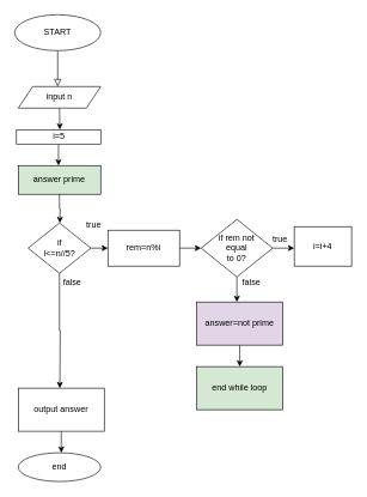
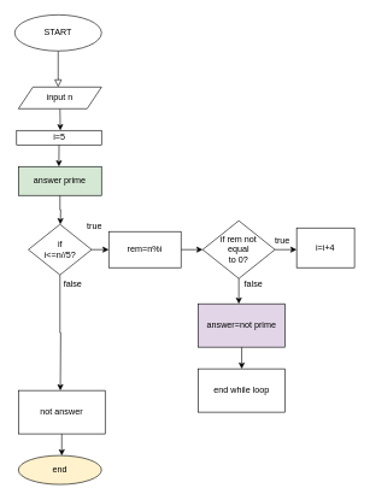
  <mxCell id="0" />
  <mxCell id="1" parent="0" />
  <mxCell id="2" value="" style="rounded=0;html=1;jettySize=auto;orthogonalLoop=1;fontSize=11;endArrow=block;endFill=0;endSize=8;strokeWidth=1;shadow=0;labelBackgroundColor=none;edgeStyle=orthogonalEdgeStyle;" edge="1" parent="1"><mxGeometry relative="1" as="geometry"><mxPoint x="80" y="70" as="sourcePoint" /><mxPoint x="80" y="120" as="targetPoint" /></mxGeometry></mxCell>
  <mxCell id="3" value="START" style="ellipse;whiteSpace=wrap;html=1;" vertex="1" parent="1"><mxGeometry x="20" y="20" width="120" height="50" as="geometry" /></mxCell>
  <mxCell id="4" style="edgeStyle=orthogonalEdgeStyle;rounded=0;orthogonalLoop=1;jettySize=auto;html=1;exitX=0.5;exitY=1;exitDx=0;exitDy=0;" edge="1" parent="1" source="5"><mxGeometry relative="1" as="geometry"><mxPoint x="83" y="180" as="targetPoint" /></mxGeometry></mxCell>
  <mxCell id="5" value="input n" style="shape=parallelogram;perimeter=parallelogramPerimeter;whiteSpace=wrap;html=1;fixedSize=1;" vertex="1" parent="1"><mxGeometry x="25" y="120" width="115" height="30" as="geometry" /></mxCell>
  <mxCell id="6" style="edgeStyle=orthogonalEdgeStyle;rounded=0;orthogonalLoop=1;jettySize=auto;html=1;exitX=0.5;exitY=1;exitDx=0;exitDy=0;" edge="1" parent="1" source="7"><mxGeometry relative="1" as="geometry"><mxPoint x="81" y="230" as="targetPoint" /></mxGeometry></mxCell>
  <mxCell id="7" value="i=5" style="rounded=0;whiteSpace=wrap;html=1;" vertex="1" parent="1"><mxGeometry x="22.5" y="180" width="117.5" height="20" as="geometry" /></mxCell>
  <mxCell id="8" style="edgeStyle=orthogonalEdgeStyle;rounded=0;orthogonalLoop=1;jettySize=auto;html=1;exitX=0.5;exitY=1;exitDx=0;exitDy=0;" edge="1" parent="1" source="9"><mxGeometry relative="1" as="geometry"><mxPoint x="83" y="310" as="targetPoint" /></mxGeometry></mxCell>
  <mxCell id="9" value="answer prime" style="rounded=0;whiteSpace=wrap;html=1;fillColor=#d5e8d4;" vertex="1" parent="1"><mxGeometry x="25" y="230" width="115" height="40" as="geometry" /></mxCell>
  <mxCell id="10" style="edgeStyle=orthogonalEdgeStyle;rounded=0;orthogonalLoop=1;jettySize=auto;html=1;exitX=1;exitY=0.5;exitDx=0;exitDy=0;" edge="1" parent="1" source="12"><mxGeometry relative="1" as="geometry"><mxPoint x="150" y="345" as="targetPoint" /></mxGeometry></mxCell>
  <mxCell id="11" style="edgeStyle=orthogonalEdgeStyle;rounded=0;orthogonalLoop=1;jettySize=auto;html=1;exitX=0.5;exitY=1;exitDx=0;exitDy=0;" edge="1" parent="1" source="12"><mxGeometry relative="1" as="geometry"><mxPoint x="83" y="540" as="targetPoint" /></mxGeometry></mxCell>
  <mxCell id="12" value="if&lt;br&gt;i&amp;lt;=n//5?" style="rhombus;whiteSpace=wrap;html=1;" vertex="1" parent="1"><mxGeometry x="38.75" y="310" width="87.5" height="70" as="geometry" /></mxCell>
  <mxCell id="13" style="edgeStyle=orthogonalEdgeStyle;rounded=0;orthogonalLoop=1;jettySize=auto;html=1;exitX=1;exitY=0.5;exitDx=0;exitDy=0;" edge="1" parent="1" source="14"><mxGeometry relative="1" as="geometry"><mxPoint x="280" y="345" as="targetPoint" /></mxGeometry></mxCell>
  <mxCell id="14" value="rem=n%i" style="rounded=0;whiteSpace=wrap;html=1;" vertex="1" parent="1"><mxGeometry x="150" y="320" width="100" height="50" as="geometry" /></mxCell>
  <mxCell id="15" value="true" style="text;html=1;align=center;verticalAlign=middle;resizable=0;points=[];autosize=1;strokeColor=none;fillColor=none;" vertex="1" parent="1"><mxGeometry x="110" y="298" width="40" height="30" as="geometry" /></mxCell>
  <mxCell id="16" style="edgeStyle=orthogonalEdgeStyle;rounded=0;orthogonalLoop=1;jettySize=auto;html=1;exitX=1;exitY=0.5;exitDx=0;exitDy=0;" edge="1" parent="1" source="18"><mxGeometry relative="1" as="geometry"><mxPoint x="410" y="345" as="targetPoint" /></mxGeometry></mxCell>
  <mxCell id="17" style="edgeStyle=orthogonalEdgeStyle;rounded=0;orthogonalLoop=1;jettySize=auto;html=1;exitX=0.5;exitY=1;exitDx=0;exitDy=0;" edge="1" parent="1" source="18"><mxGeometry relative="1" as="geometry"><mxPoint x="330" y="420" as="targetPoint" /></mxGeometry></mxCell>
  <mxCell id="18" value="if rem not &lt;br&gt;equal &lt;br&gt;to 0?" style="rhombus;whiteSpace=wrap;html=1;" vertex="1" parent="1"><mxGeometry x="280" y="305" width="100" height="80" as="geometry" /></mxCell>
  <mxCell id="19" value="i=i+4" style="rounded=0;whiteSpace=wrap;html=1;" vertex="1" parent="1"><mxGeometry x="410" y="315" width="80" height="55" as="geometry" /></mxCell>
  <mxCell id="20" value="true" style="text;html=1;align=center;verticalAlign=middle;resizable=0;points=[];autosize=1;strokeColor=none;fillColor=none;" vertex="1" parent="1"><mxGeometry x="370" y="318" width="40" height="30" as="geometry" /></mxCell>
  <mxCell id="21" style="edgeStyle=orthogonalEdgeStyle;rounded=0;orthogonalLoop=1;jettySize=auto;html=1;exitX=0.5;exitY=1;exitDx=0;exitDy=0;" edge="1" parent="1" source="22"><mxGeometry relative="1" as="geometry"><mxPoint x="334" y="510" as="targetPoint" /></mxGeometry></mxCell>
  <mxCell id="22" value="answer=not prime" style="rounded=0;whiteSpace=wrap;html=1;fillColor=#e1d5e7;" vertex="1" parent="1"><mxGeometry x="274" y="420" width="120" height="60" as="geometry" /></mxCell>
- <mxCell id="23" value="end while loop" style="rounded=0;whiteSpace=wrap;html=1;fillColor=#d5e8d4;" vertex="1" parent="1"><mxGeometry x="274" y="510" width="120" height="60" as="geometry" /></mxCell>
+ <mxCell id="23" value="end while loop" style="rounded=0;whiteSpace=wrap;html=1;" vertex="1" parent="1"><mxGeometry x="274" y="510" width="120" height="60" as="geometry" /></mxCell>
  <mxCell id="24" style="edgeStyle=orthogonalEdgeStyle;rounded=0;orthogonalLoop=1;jettySize=auto;html=1;exitX=0.5;exitY=1;exitDx=0;exitDy=0;" edge="1" parent="1" source="25"><mxGeometry relative="1" as="geometry"><mxPoint x="85" y="630" as="targetPoint" /></mxGeometry></mxCell>
- <mxCell id="25" value="output answer" style="rounded=0;whiteSpace=wrap;html=1;" vertex="1" parent="1"><mxGeometry x="25" y="540" width="120" height="60" as="geometry" /></mxCell>
- <mxCell id="26" value="end" style="ellipse;whiteSpace=wrap;html=1;" vertex="1" parent="1"><mxGeometry x="25" y="630" width="115" height="40" as="geometry" /></mxCell>
+ <mxCell id="25" value="not answer" style="rounded=0;whiteSpace=wrap;html=1;" vertex="1" parent="1"><mxGeometry x="25" y="540" width="120" height="60" as="geometry" /></mxCell>
+ <mxCell id="26" value="end" style="ellipse;whiteSpace=wrap;html=1;fillColor=#fff2cc;" vertex="1" parent="1"><mxGeometry x="25" y="630" width="115" height="40" as="geometry" /></mxCell>
  <mxCell id="27" value="false" style="text;html=1;align=center;verticalAlign=middle;resizable=0;points=[];autosize=1;strokeColor=none;fillColor=none;" vertex="1" parent="1"><mxGeometry x="325" y="378" width="50" height="30" as="geometry" /></mxCell>
  <mxCell id="28" value="false" style="text;html=1;align=center;verticalAlign=middle;resizable=0;points=[];autosize=1;strokeColor=none;fillColor=none;" vertex="1" parent="1"><mxGeometry x="75" y="378" width="50" height="30" as="geometry" /></mxCell>
